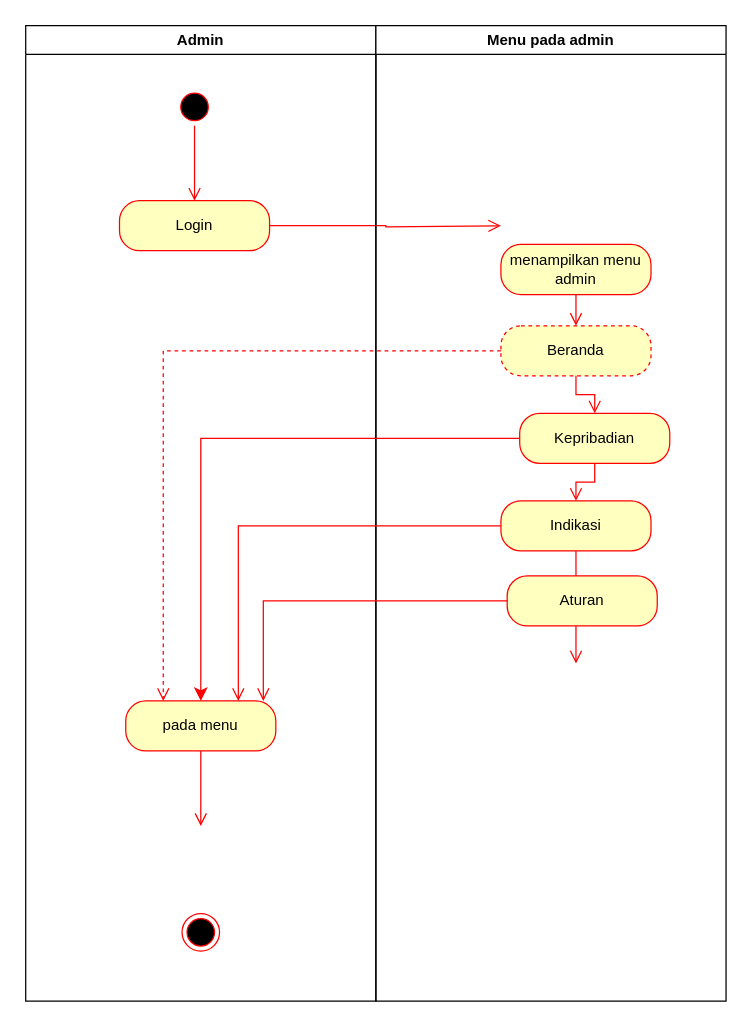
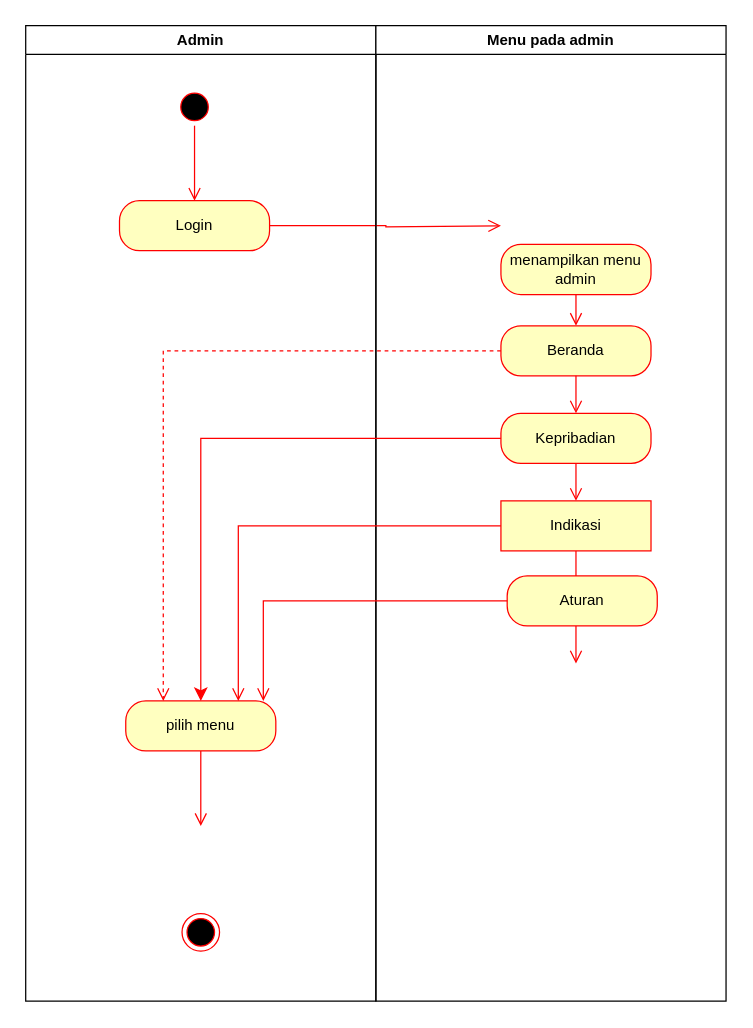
  <mxCell id="0" />
  <mxCell id="1" parent="0" />
  <mxCell id="2" value="Admin" style="swimlane;whiteSpace=wrap" parent="1" vertex="1"><mxGeometry x="20" y="20" width="280" height="780" as="geometry" /></mxCell>
  <mxCell id="3" value="" style="ellipse;html=1;shape=startState;fillColor=#000000;strokeColor=#ff0000;" parent="2" vertex="1"><mxGeometry x="120" y="50" width="30" height="30" as="geometry" /></mxCell>
  <mxCell id="4" value="" style="edgeStyle=orthogonalEdgeStyle;html=1;verticalAlign=bottom;endArrow=open;endSize=8;strokeColor=#ff0000;rounded=0;" parent="2" source="3" edge="1"><mxGeometry relative="1" as="geometry"><mxPoint x="135" y="140" as="targetPoint" /></mxGeometry></mxCell>
  <mxCell id="5" value="Login" style="rounded=1;whiteSpace=wrap;html=1;arcSize=40;fontColor=#000000;fillColor=#ffffc0;strokeColor=#ff0000;" parent="2" vertex="1"><mxGeometry x="75" y="140" width="120" height="40" as="geometry" /></mxCell>
  <mxCell id="6" value="" style="edgeStyle=orthogonalEdgeStyle;html=1;verticalAlign=bottom;endArrow=open;endSize=8;strokeColor=#ff0000;rounded=0;" parent="2" source="5" edge="1"><mxGeometry relative="1" as="geometry"><mxPoint x="380" y="160" as="targetPoint" /><Array as="points"><mxPoint x="288" y="160" /><mxPoint x="288" y="161" /></Array></mxGeometry></mxCell>
- <mxCell id="7" value="pada menu" style="rounded=1;whiteSpace=wrap;html=1;arcSize=40;fontColor=#000000;fillColor=#ffffc0;strokeColor=#ff0000;" parent="2" vertex="1"><mxGeometry x="80" y="540" width="120" height="40" as="geometry" /></mxCell>
+ <mxCell id="7" value="pilih menu" style="rounded=1;whiteSpace=wrap;html=1;arcSize=40;fontColor=#000000;fillColor=#ffffc0;strokeColor=#ff0000;" parent="2" vertex="1"><mxGeometry x="80" y="540" width="120" height="40" as="geometry" /></mxCell>
  <mxCell id="8" value="" style="edgeStyle=orthogonalEdgeStyle;html=1;verticalAlign=bottom;endArrow=open;endSize=8;strokeColor=#ff0000;rounded=0;" parent="2" source="7" edge="1"><mxGeometry relative="1" as="geometry"><mxPoint x="140" y="640" as="targetPoint" /></mxGeometry></mxCell>
  <mxCell id="9" value="" style="ellipse;html=1;shape=endState;fillColor=#000000;strokeColor=#ff0000;" parent="2" vertex="1"><mxGeometry x="125" y="710" width="30" height="30" as="geometry" /></mxCell>
  <mxCell id="10" value="Menu pada admin" style="swimlane;whiteSpace=wrap;startSize=23;" parent="1" vertex="1"><mxGeometry x="300" y="20" width="280" height="780" as="geometry" /></mxCell>
  <mxCell id="11" value="menampilkan menu admin" style="rounded=1;whiteSpace=wrap;html=1;arcSize=40;fontColor=#000000;fillColor=#ffffc0;strokeColor=#ff0000;" parent="10" vertex="1"><mxGeometry x="100" y="175" width="120" height="40" as="geometry" /></mxCell>
  <mxCell id="12" value="" style="edgeStyle=orthogonalEdgeStyle;html=1;verticalAlign=bottom;endArrow=open;endSize=8;strokeColor=#ff0000;rounded=0;" parent="10" source="11" edge="1"><mxGeometry relative="1" as="geometry"><mxPoint x="160" y="240" as="targetPoint" /></mxGeometry></mxCell>
- <mxCell id="13" value="Beranda" style="rounded=1;whiteSpace=wrap;html=1;arcSize=40;fontColor=#000000;fillColor=#ffffc0;strokeColor=#ff0000;dashed=1;" parent="10" vertex="1"><mxGeometry x="100" y="240" width="120" height="40" as="geometry" /></mxCell>
- <mxCell id="14" value="Kepribadian" style="rounded=1;whiteSpace=wrap;html=1;arcSize=40;fontColor=#000000;fillColor=#ffffc0;strokeColor=#ff0000;" parent="10" vertex="1"><mxGeometry x="115" y="310" width="120" height="40" as="geometry" /></mxCell>
+ <mxCell id="13" value="Beranda" style="rounded=1;whiteSpace=wrap;html=1;arcSize=40;fontColor=#000000;fillColor=#ffffc0;strokeColor=#ff0000;" parent="10" vertex="1"><mxGeometry x="100" y="240" width="120" height="40" as="geometry" /></mxCell>
+ <mxCell id="14" value="Kepribadian" style="rounded=1;whiteSpace=wrap;html=1;arcSize=40;fontColor=#000000;fillColor=#ffffc0;strokeColor=#ff0000;" parent="10" vertex="1"><mxGeometry x="100" y="310" width="120" height="40" as="geometry" /></mxCell>
  <mxCell id="15" value="" style="edgeStyle=orthogonalEdgeStyle;html=1;verticalAlign=bottom;endArrow=open;endSize=8;strokeColor=#ff0000;rounded=0;entryX=0.5;entryY=0;entryDx=0;entryDy=0;" parent="10" source="14" edge="1" target="17"><mxGeometry relative="1" as="geometry"><mxPoint x="160" y="443" as="targetPoint" /></mxGeometry></mxCell>
  <mxCell id="16" value="" style="edgeStyle=orthogonalEdgeStyle;html=1;verticalAlign=bottom;endArrow=open;endSize=8;strokeColor=#ff0000;rounded=0;exitX=0.5;exitY=1;exitDx=0;exitDy=0;entryX=0.5;entryY=0;entryDx=0;entryDy=0;" parent="10" source="13" target="14" edge="1"><mxGeometry relative="1" as="geometry"><mxPoint x="170" y="453" as="targetPoint" /><mxPoint x="170" y="393" as="sourcePoint" /></mxGeometry></mxCell>
- <mxCell id="17" value="Indikasi" style="rounded=1;whiteSpace=wrap;html=1;arcSize=40;fontColor=#000000;fillColor=#ffffc0;strokeColor=#ff0000;" parent="10" vertex="1"><mxGeometry x="100" y="380" width="120" height="40" as="geometry" /></mxCell>
+ <mxCell id="17" value="Indikasi" style="whiteSpace=wrap;html=1;arcSize=40;fontColor=#000000;fillColor=#ffffc0;strokeColor=#ff0000;rounded=0;" parent="10" vertex="1"><mxGeometry x="100" y="380" width="120" height="40" as="geometry" /></mxCell>
  <mxCell id="18" value="" style="edgeStyle=orthogonalEdgeStyle;html=1;verticalAlign=bottom;endArrow=open;endSize=8;strokeColor=#ff0000;rounded=0;exitX=0.5;exitY=1;exitDx=0;exitDy=0;" parent="10" source="17" edge="1"><mxGeometry relative="1" as="geometry"><mxPoint x="160" y="510" as="targetPoint" /><Array as="points"><mxPoint x="160" y="470" /><mxPoint x="160" y="470" /></Array></mxGeometry></mxCell>
  <mxCell id="19" value="Aturan" style="rounded=1;whiteSpace=wrap;html=1;arcSize=40;fontColor=#000000;fillColor=#ffffc0;strokeColor=#ff0000;" parent="10" vertex="1"><mxGeometry x="105" y="440" width="120" height="40" as="geometry" /></mxCell>
  <mxCell id="20" value="" style="edgeStyle=orthogonalEdgeStyle;html=1;verticalAlign=bottom;endArrow=open;endSize=8;strokeColor=#ff0000;rounded=0;" parent="1" source="19" edge="1"><mxGeometry relative="1" as="geometry"><mxPoint x="210" y="560" as="targetPoint" /><Array as="points"><mxPoint x="210" y="480" /></Array></mxGeometry></mxCell>
  <mxCell id="21" value="" style="edgeStyle=orthogonalEdgeStyle;html=1;verticalAlign=bottom;endArrow=open;endSize=8;strokeColor=#ff0000;rounded=0;entryX=0.75;entryY=0;entryDx=0;entryDy=0;exitX=0;exitY=0.5;exitDx=0;exitDy=0;" parent="1" source="17" target="7" edge="1"><mxGeometry relative="1" as="geometry"><mxPoint x="155" y="540" as="targetPoint" /><mxPoint x="155.067" y="470" as="sourcePoint" /></mxGeometry></mxCell>
  <mxCell id="22" value="" style="edgeStyle=orthogonalEdgeStyle;html=1;verticalAlign=bottom;endArrow=classic;endSize=8;strokeColor=#ff0000;rounded=0;entryX=0.5;entryY=0;entryDx=0;entryDy=0;exitX=0;exitY=0.5;exitDx=0;exitDy=0;" parent="1" source="14" target="7" edge="1"><mxGeometry relative="1" as="geometry"><mxPoint x="130" y="560" as="targetPoint" /><mxPoint x="370" y="480" as="sourcePoint" /></mxGeometry></mxCell>
  <mxCell id="23" value="" style="edgeStyle=orthogonalEdgeStyle;html=1;verticalAlign=bottom;endArrow=open;endSize=8;strokeColor=#ff0000;rounded=0;entryX=0.25;entryY=0;entryDx=0;entryDy=0;exitX=0;exitY=0.5;exitDx=0;exitDy=0;dashed=1;" parent="1" source="13" target="7" edge="1"><mxGeometry relative="1" as="geometry"><mxPoint x="100" y="447" as="targetPoint" /><mxPoint x="370" y="270" as="sourcePoint" /></mxGeometry></mxCell>
